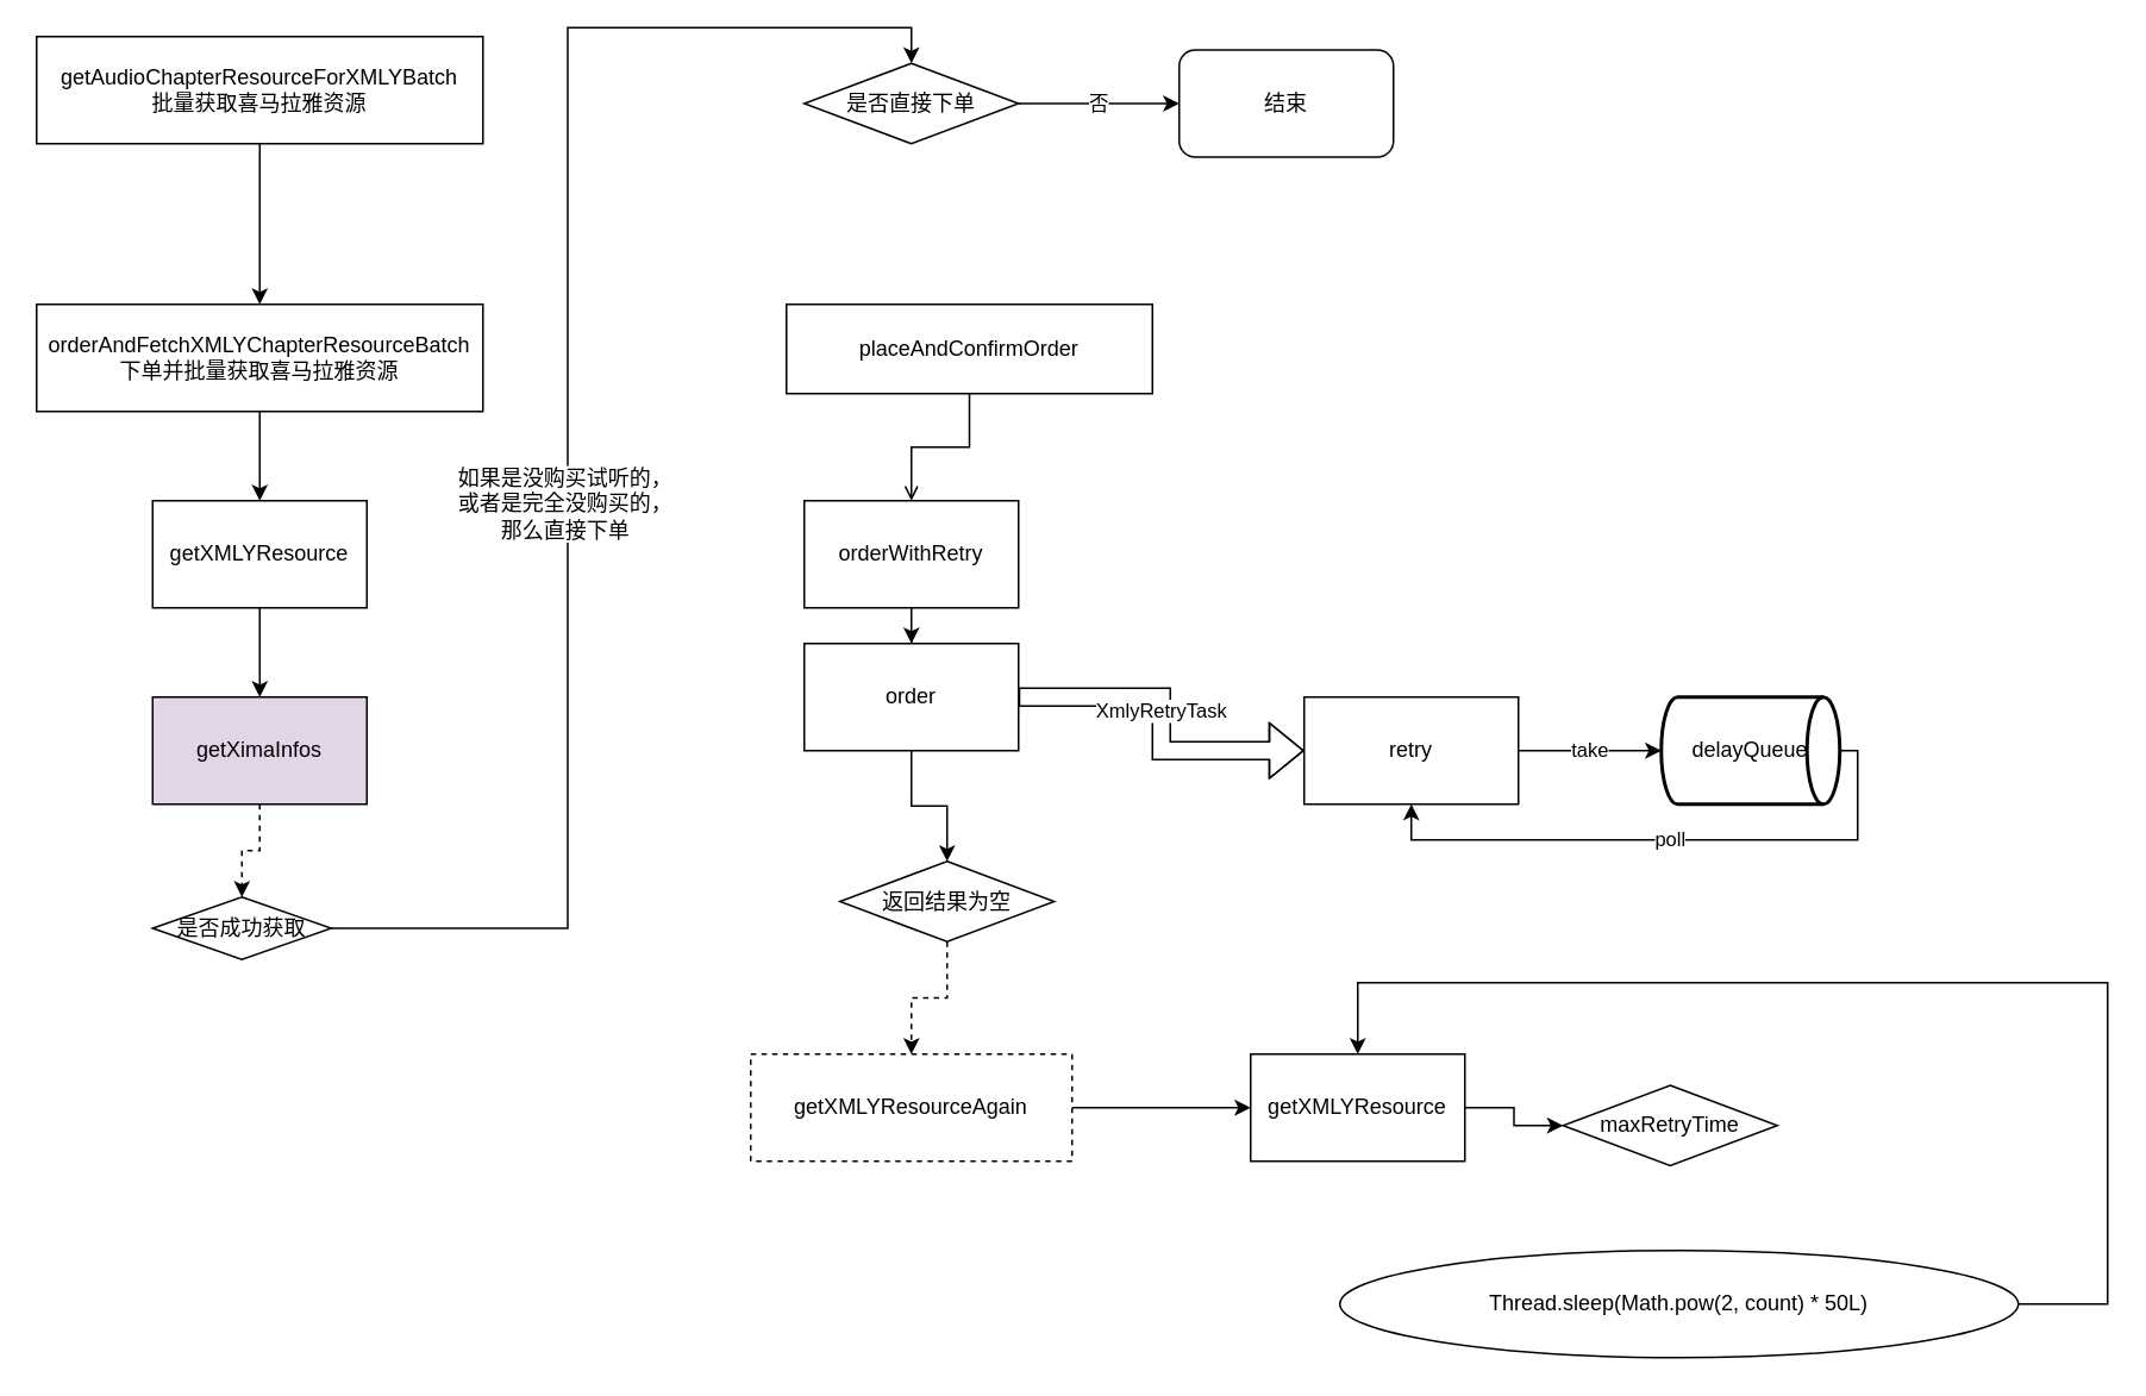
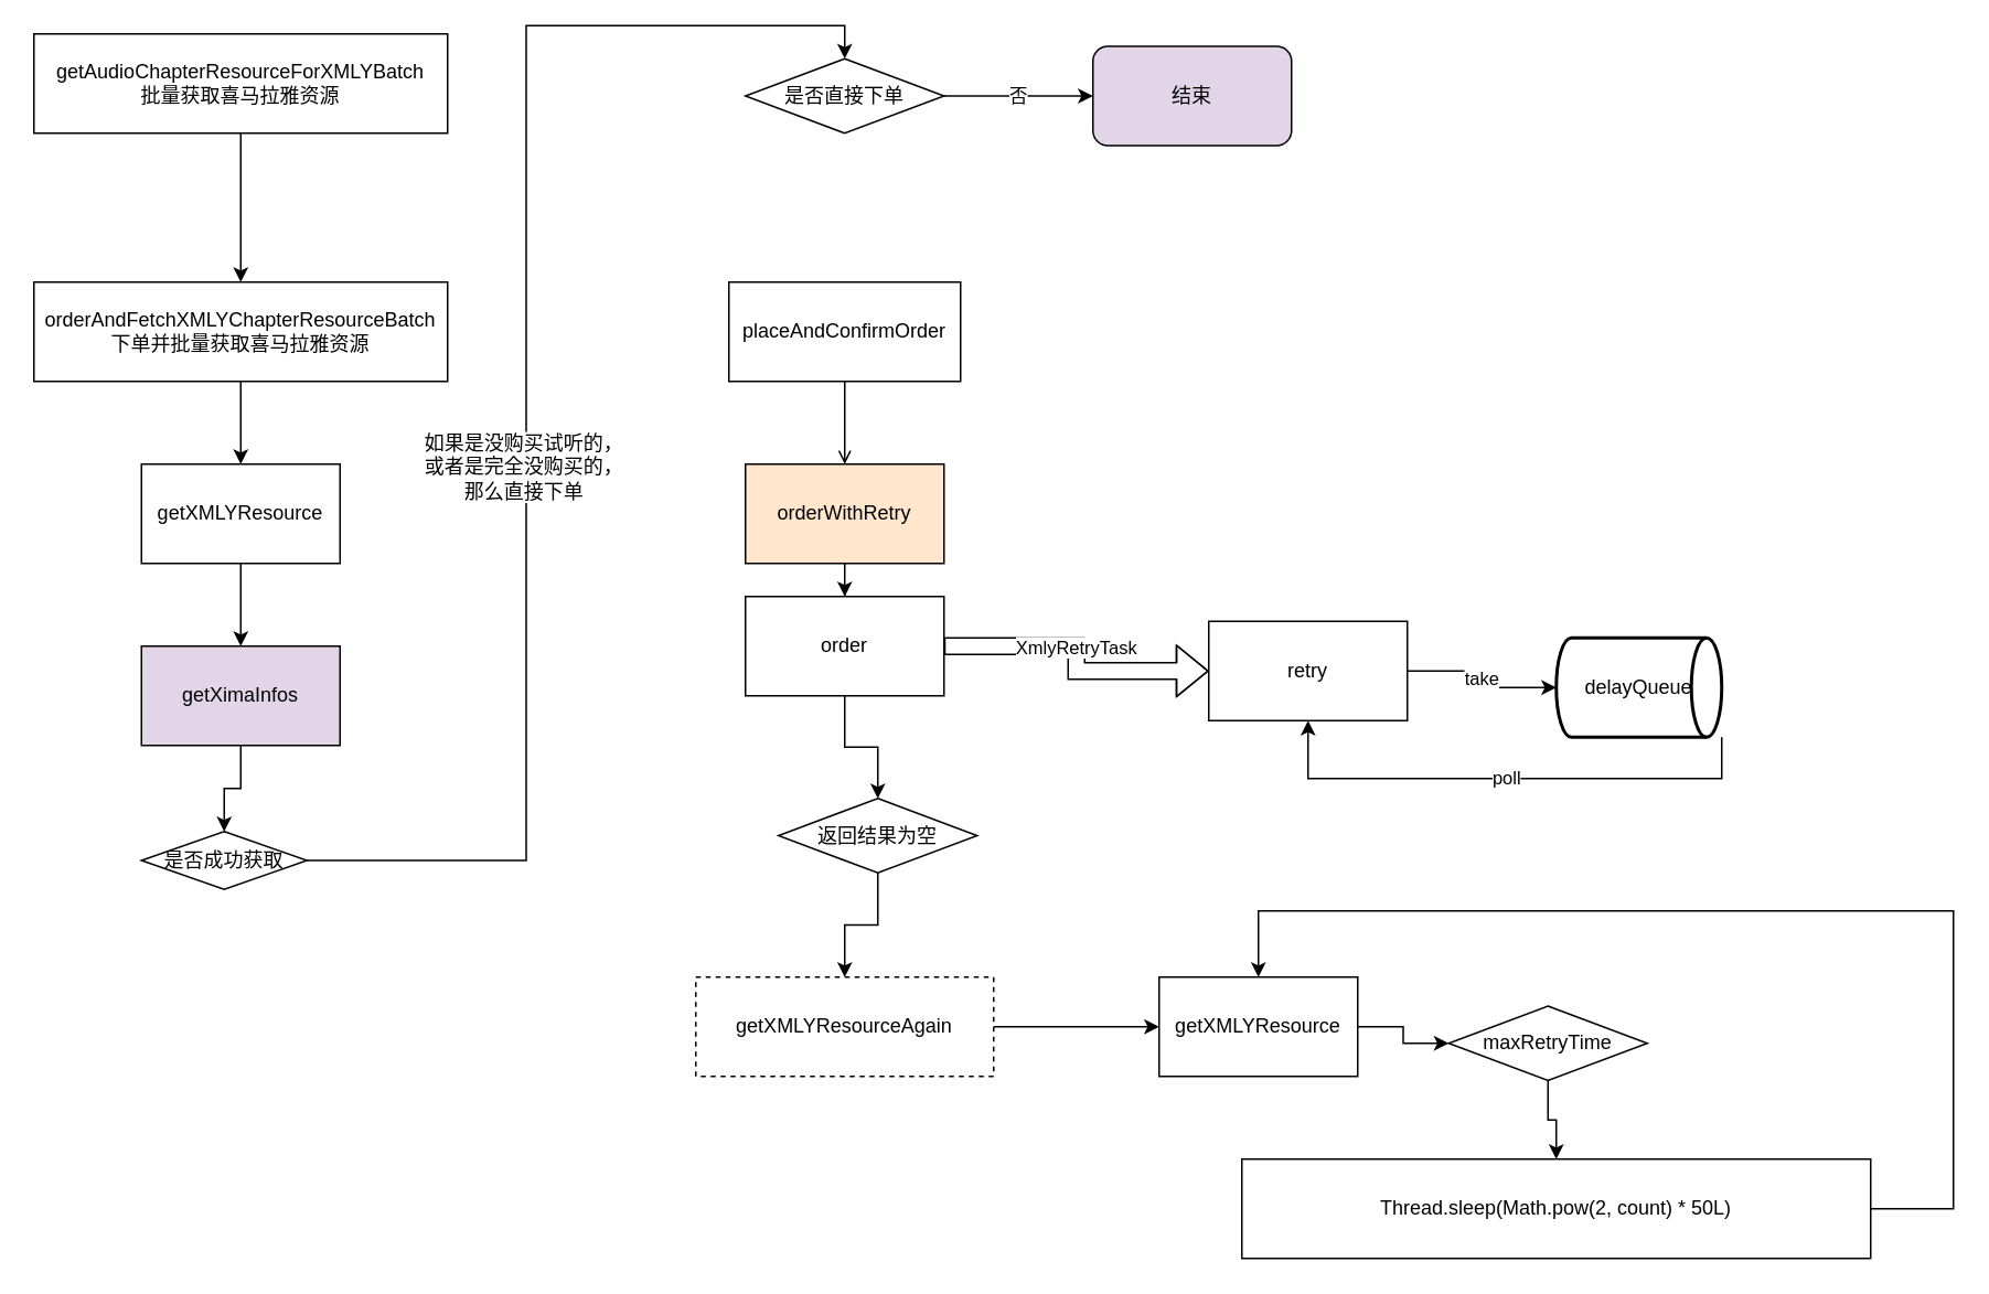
  <mxCell id="0" />
  <mxCell id="1" parent="0" />
  <mxCell id="2" style="edgeStyle=orthogonalEdgeStyle;rounded=0;orthogonalLoop=1;jettySize=auto;html=1;" edge="1" parent="1" source="3"><mxGeometry relative="1" as="geometry"><mxPoint x="145" y="170" as="targetPoint" /></mxGeometry></mxCell>
  <mxCell id="3" value="getAudioChapterResourceForXMLYBatch&lt;br&gt;批量获取喜马拉雅资源" style="rounded=0;whiteSpace=wrap;html=1;" vertex="1" parent="1"><mxGeometry x="20" y="20" width="250" height="60" as="geometry" /></mxCell>
  <mxCell id="4" style="edgeStyle=orthogonalEdgeStyle;rounded=0;orthogonalLoop=1;jettySize=auto;html=1;entryX=0.5;entryY=0;entryDx=0;entryDy=0;" edge="1" parent="1" source="5" target="7"><mxGeometry relative="1" as="geometry" /></mxCell>
  <mxCell id="5" value="&lt;span style=&quot;text-align: left ; white-space: nowrap&quot;&gt;orderAndFetchXMLYChapterResourceBatch&lt;br&gt;下单并批量获取喜马拉雅资源&lt;br&gt;&lt;/span&gt;" style="rounded=0;whiteSpace=wrap;html=1;" vertex="1" parent="1"><mxGeometry x="20" y="170" width="250" height="60" as="geometry" /></mxCell>
  <mxCell id="6" style="edgeStyle=orthogonalEdgeStyle;rounded=0;orthogonalLoop=1;jettySize=auto;html=1;" edge="1" parent="1" source="7" target="9"><mxGeometry relative="1" as="geometry" /></mxCell>
  <mxCell id="7" value="&lt;span style=&quot;text-align: left&quot;&gt;getXMLYResource&lt;/span&gt;" style="rounded=0;whiteSpace=wrap;html=1;" vertex="1" parent="1"><mxGeometry x="85" y="280" width="120" height="60" as="geometry" /></mxCell>
- <mxCell id="8" style="edgeStyle=orthogonalEdgeStyle;rounded=0;orthogonalLoop=1;jettySize=auto;html=1;entryX=0.5;entryY=0;entryDx=0;entryDy=0;dashed=1;" edge="1" parent="1" source="9" target="12"><mxGeometry relative="1" as="geometry" /></mxCell>
+ <mxCell id="8" style="edgeStyle=orthogonalEdgeStyle;rounded=0;orthogonalLoop=1;jettySize=auto;html=1;entryX=0.5;entryY=0;entryDx=0;entryDy=0;" edge="1" parent="1" source="9" target="12"><mxGeometry relative="1" as="geometry" /></mxCell>
  <mxCell id="9" value="&lt;span style=&quot;text-align: left ; white-space: nowrap&quot;&gt;getXimaInfos&lt;/span&gt;" style="rounded=0;whiteSpace=wrap;html=1;fillColor=#e1d5e7;" vertex="1" parent="1"><mxGeometry x="85" y="390" width="120" height="60" as="geometry" /></mxCell>
  <mxCell id="10" style="edgeStyle=orthogonalEdgeStyle;rounded=0;orthogonalLoop=1;jettySize=auto;html=1;entryX=0.5;entryY=0;entryDx=0;entryDy=0;" edge="1" parent="1" source="12" target="14"><mxGeometry relative="1" as="geometry" /></mxCell>
  <mxCell id="11" value="如果是没购买试听的，&lt;br&gt;或者是完全没购买的，&lt;br&gt;那么直接下单" style="text;html=1;align=center;verticalAlign=middle;resizable=0;points=[];labelBackgroundColor=#ffffff;" vertex="1" connectable="0" parent="10"><mxGeometry y="3" relative="1" as="geometry"><mxPoint x="1" y="54" as="offset" /></mxGeometry></mxCell>
  <mxCell id="12" value="是否成功获取" style="rhombus;whiteSpace=wrap;html=1;" vertex="1" parent="1"><mxGeometry x="85" y="502" width="100" height="35" as="geometry" /></mxCell>
  <mxCell id="13" value="否" style="edgeStyle=orthogonalEdgeStyle;rounded=0;orthogonalLoop=1;jettySize=auto;html=1;entryX=0;entryY=0.5;entryDx=0;entryDy=0;" edge="1" parent="1" target="15"><mxGeometry relative="1" as="geometry"><mxPoint x="570" y="57.5" as="sourcePoint" /><Array as="points"><mxPoint x="610" y="57.5" /><mxPoint x="610" y="57.5" /></Array></mxGeometry></mxCell>
  <mxCell id="14" value="是否直接下单" style="rhombus;whiteSpace=wrap;html=1;" vertex="1" parent="1"><mxGeometry x="450" y="35" width="120" height="45" as="geometry" /></mxCell>
- <mxCell id="15" value="结束" style="rounded=1;whiteSpace=wrap;html=1;" vertex="1" parent="1"><mxGeometry x="660" y="27.5" width="120" height="60" as="geometry" /></mxCell>
+ <mxCell id="15" value="结束" style="rounded=1;whiteSpace=wrap;html=1;fillColor=#e1d5e7;" vertex="1" parent="1"><mxGeometry x="660" y="27.5" width="120" height="60" as="geometry" /></mxCell>
  <mxCell id="16" style="edgeStyle=orthogonalEdgeStyle;rounded=0;orthogonalLoop=1;jettySize=auto;html=1;entryX=0.5;entryY=0;entryDx=0;entryDy=0;endArrow=open;" edge="1" parent="1" source="17" target="19"><mxGeometry relative="1" as="geometry" /></mxCell>
- <mxCell id="17" value="&lt;div style=&quot;text-align: left&quot;&gt;&lt;span&gt;placeAndConfirmOrder&lt;/span&gt;&lt;/div&gt;" style="rounded=0;whiteSpace=wrap;html=1;" vertex="1" parent="1"><mxGeometry x="440" y="170" width="205" height="50" as="geometry" /></mxCell>
+ <mxCell id="17" value="&lt;div style=&quot;text-align: left&quot;&gt;&lt;span&gt;placeAndConfirmOrder&lt;/span&gt;&lt;/div&gt;" style="rounded=0;whiteSpace=wrap;html=1;" vertex="1" parent="1"><mxGeometry x="440" y="170" width="140" height="60" as="geometry" /></mxCell>
  <mxCell id="18" style="edgeStyle=orthogonalEdgeStyle;rounded=0;orthogonalLoop=1;jettySize=auto;html=1;" edge="1" parent="1" source="19" target="24"><mxGeometry relative="1" as="geometry" /></mxCell>
- <mxCell id="19" value="orderWithRetry" style="rounded=0;whiteSpace=wrap;html=1;" vertex="1" parent="1"><mxGeometry x="450" y="280" width="120" height="60" as="geometry" /></mxCell>
+ <mxCell id="19" value="orderWithRetry" style="rounded=0;whiteSpace=wrap;html=1;fillColor=#ffe6cc;" vertex="1" parent="1"><mxGeometry x="450" y="280" width="120" height="60" as="geometry" /></mxCell>
  <mxCell id="20" value="poll" style="edgeStyle=orthogonalEdgeStyle;rounded=0;orthogonalLoop=1;jettySize=auto;html=1;entryX=0.5;entryY=1;entryDx=0;entryDy=0;" edge="1" parent="1" source="21" target="26"><mxGeometry relative="1" as="geometry"><Array as="points"><mxPoint x="1040" y="420" /><mxPoint x="1040" y="470" /><mxPoint x="790" y="470" /></Array></mxGeometry></mxCell>
- <mxCell id="21" value="delayQueue" style="strokeWidth=2;html=1;shape=mxgraph.flowchart.direct_data;whiteSpace=wrap;" vertex="1" parent="1"><mxGeometry x="930" y="390" width="100" height="60" as="geometry" /></mxCell>
+ <mxCell id="21" value="delayQueue" style="strokeWidth=2;html=1;shape=mxgraph.flowchart.direct_data;whiteSpace=wrap;" vertex="1" parent="1"><mxGeometry x="940" y="385" width="100" height="60" as="geometry" /></mxCell>
  <mxCell id="22" value="XmlyRetryTask" style="edgeStyle=orthogonalEdgeStyle;rounded=0;orthogonalLoop=1;jettySize=auto;html=1;entryX=0;entryY=0.5;entryDx=0;entryDy=0;shape=flexArrow;" edge="1" parent="1" source="24" target="26"><mxGeometry x="-0.077" relative="1" as="geometry"><mxPoint as="offset" /></mxGeometry></mxCell>
  <mxCell id="23" style="edgeStyle=orthogonalEdgeStyle;rounded=0;orthogonalLoop=1;jettySize=auto;html=1;" edge="1" parent="1" source="24" target="30"><mxGeometry relative="1" as="geometry" /></mxCell>
  <mxCell id="24" value="order" style="rounded=0;whiteSpace=wrap;html=1;" vertex="1" parent="1"><mxGeometry x="450" y="360" width="120" height="60" as="geometry" /></mxCell>
  <mxCell id="25" value="take" style="edgeStyle=orthogonalEdgeStyle;rounded=0;orthogonalLoop=1;jettySize=auto;html=1;" edge="1" parent="1" source="26" target="21"><mxGeometry relative="1" as="geometry" /></mxCell>
- <mxCell id="26" value="retry" style="rounded=0;whiteSpace=wrap;html=1;" vertex="1" parent="1"><mxGeometry x="730" y="390" width="120" height="60" as="geometry" /></mxCell>
+ <mxCell id="26" value="retry" style="rounded=0;whiteSpace=wrap;html=1;" vertex="1" parent="1"><mxGeometry x="730" y="375" width="120" height="60" as="geometry" /></mxCell>
  <mxCell id="27" style="edgeStyle=orthogonalEdgeStyle;rounded=0;orthogonalLoop=1;jettySize=auto;html=1;entryX=0;entryY=0.5;entryDx=0;entryDy=0;" edge="1" parent="1" source="28" target="33"><mxGeometry relative="1" as="geometry" /></mxCell>
  <mxCell id="28" value="&lt;span style=&quot;text-align: left&quot;&gt;getXMLYResourceAgain&lt;/span&gt;" style="rounded=0;whiteSpace=wrap;html=1;dashed=1;" vertex="1" parent="1"><mxGeometry x="420" y="590" width="180" height="60" as="geometry" /></mxCell>
- <mxCell id="29" style="edgeStyle=orthogonalEdgeStyle;rounded=0;orthogonalLoop=1;jettySize=auto;html=1;dashed=1;" edge="1" parent="1" source="30" target="28"><mxGeometry relative="1" as="geometry" /></mxCell>
+ <mxCell id="29" style="edgeStyle=orthogonalEdgeStyle;rounded=0;orthogonalLoop=1;jettySize=auto;html=1;" edge="1" parent="1" source="30" target="28"><mxGeometry relative="1" as="geometry" /></mxCell>
  <mxCell id="30" value="返回结果为空" style="rhombus;whiteSpace=wrap;html=1;" vertex="1" parent="1"><mxGeometry x="470" y="482" width="120" height="45" as="geometry" /></mxCell>
  <mxCell id="31" style="edgeStyle=orthogonalEdgeStyle;rounded=0;orthogonalLoop=1;jettySize=auto;html=1;entryX=0.5;entryY=0;entryDx=0;entryDy=0;exitX=1;exitY=0.5;exitDx=0;exitDy=0;" edge="1" parent="1" source="36" target="33"><mxGeometry relative="1" as="geometry"><mxPoint x="880" y="480" as="targetPoint" /><Array as="points"><mxPoint x="1180" y="730" /><mxPoint x="1180" y="550" /><mxPoint x="760" y="550" /></Array></mxGeometry></mxCell>
  <mxCell id="32" style="edgeStyle=orthogonalEdgeStyle;rounded=0;orthogonalLoop=1;jettySize=auto;html=1;entryX=0;entryY=0.5;entryDx=0;entryDy=0;" edge="1" parent="1" source="33" target="35"><mxGeometry relative="1" as="geometry" /></mxCell>
  <mxCell id="33" value="&lt;span style=&quot;text-align: left&quot;&gt;getXMLYResource&lt;/span&gt;" style="rounded=0;whiteSpace=wrap;html=1;" vertex="1" parent="1"><mxGeometry x="700" y="590" width="120" height="60" as="geometry" /></mxCell>
+ <mxCell id="34" style="edgeStyle=orthogonalEdgeStyle;rounded=0;orthogonalLoop=1;jettySize=auto;html=1;entryX=0.5;entryY=0;entryDx=0;entryDy=0;" edge="1" parent="1" source="35" target="36"><mxGeometry relative="1" as="geometry" /></mxCell>
  <mxCell id="35" value="&lt;span style=&quot;text-align: left ; white-space: nowrap&quot;&gt;maxRetryTime&lt;/span&gt;" style="rhombus;whiteSpace=wrap;html=1;" vertex="1" parent="1"><mxGeometry x="875" y="607.5" width="120" height="45" as="geometry" /></mxCell>
- <mxCell id="36" value="&lt;span style=&quot;text-align: left&quot;&gt;Thread.sleep(&lt;/span&gt;&lt;span style=&quot;text-align: left ; white-space: nowrap&quot;&gt;Math.pow(2, count) * 50L&lt;/span&gt;&lt;span style=&quot;text-align: left&quot;&gt;)&lt;/span&gt;" style="ellipse;whiteSpace=wrap;html=1;" vertex="1" parent="1"><mxGeometry x="750" y="700" width="380" height="60" as="geometry" /></mxCell>
+ <mxCell id="36" value="&lt;span style=&quot;text-align: left&quot;&gt;Thread.sleep(&lt;/span&gt;&lt;span style=&quot;text-align: left ; white-space: nowrap&quot;&gt;Math.pow(2, count) * 50L&lt;/span&gt;&lt;span style=&quot;text-align: left&quot;&gt;)&lt;/span&gt;" style="rounded=0;whiteSpace=wrap;html=1;" vertex="1" parent="1"><mxGeometry x="750" y="700" width="380" height="60" as="geometry" /></mxCell>
